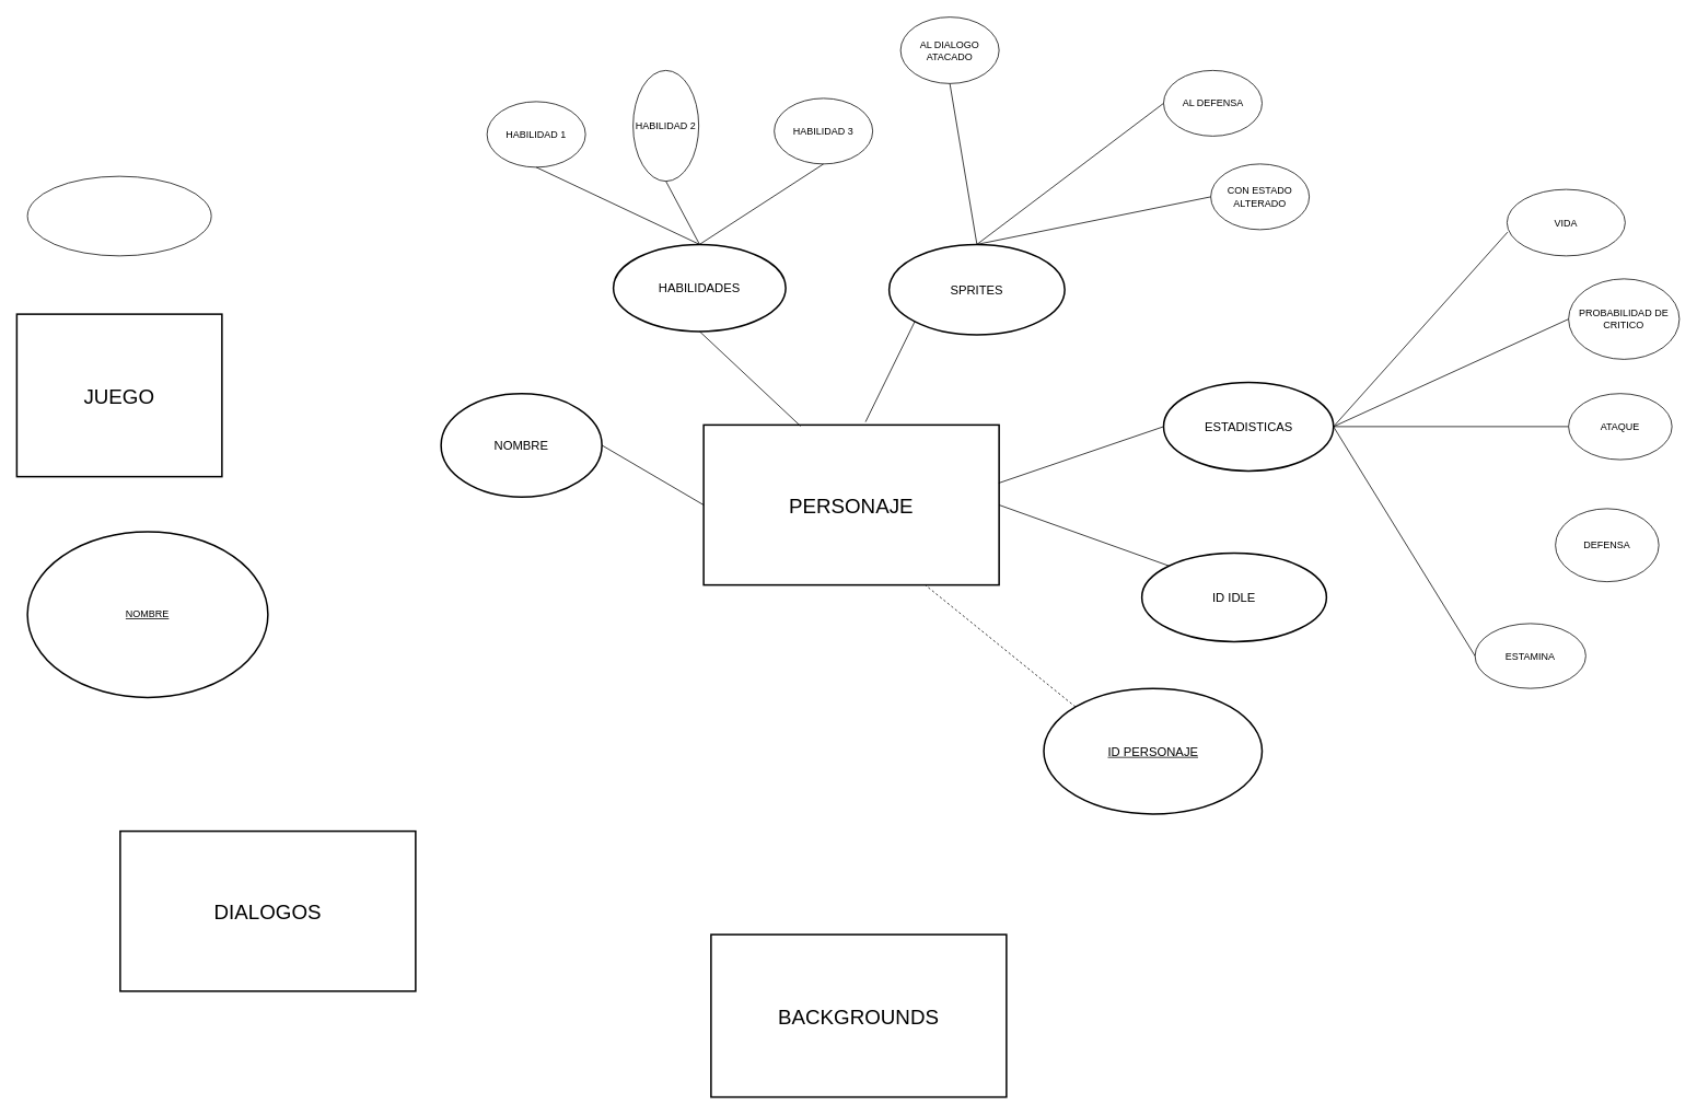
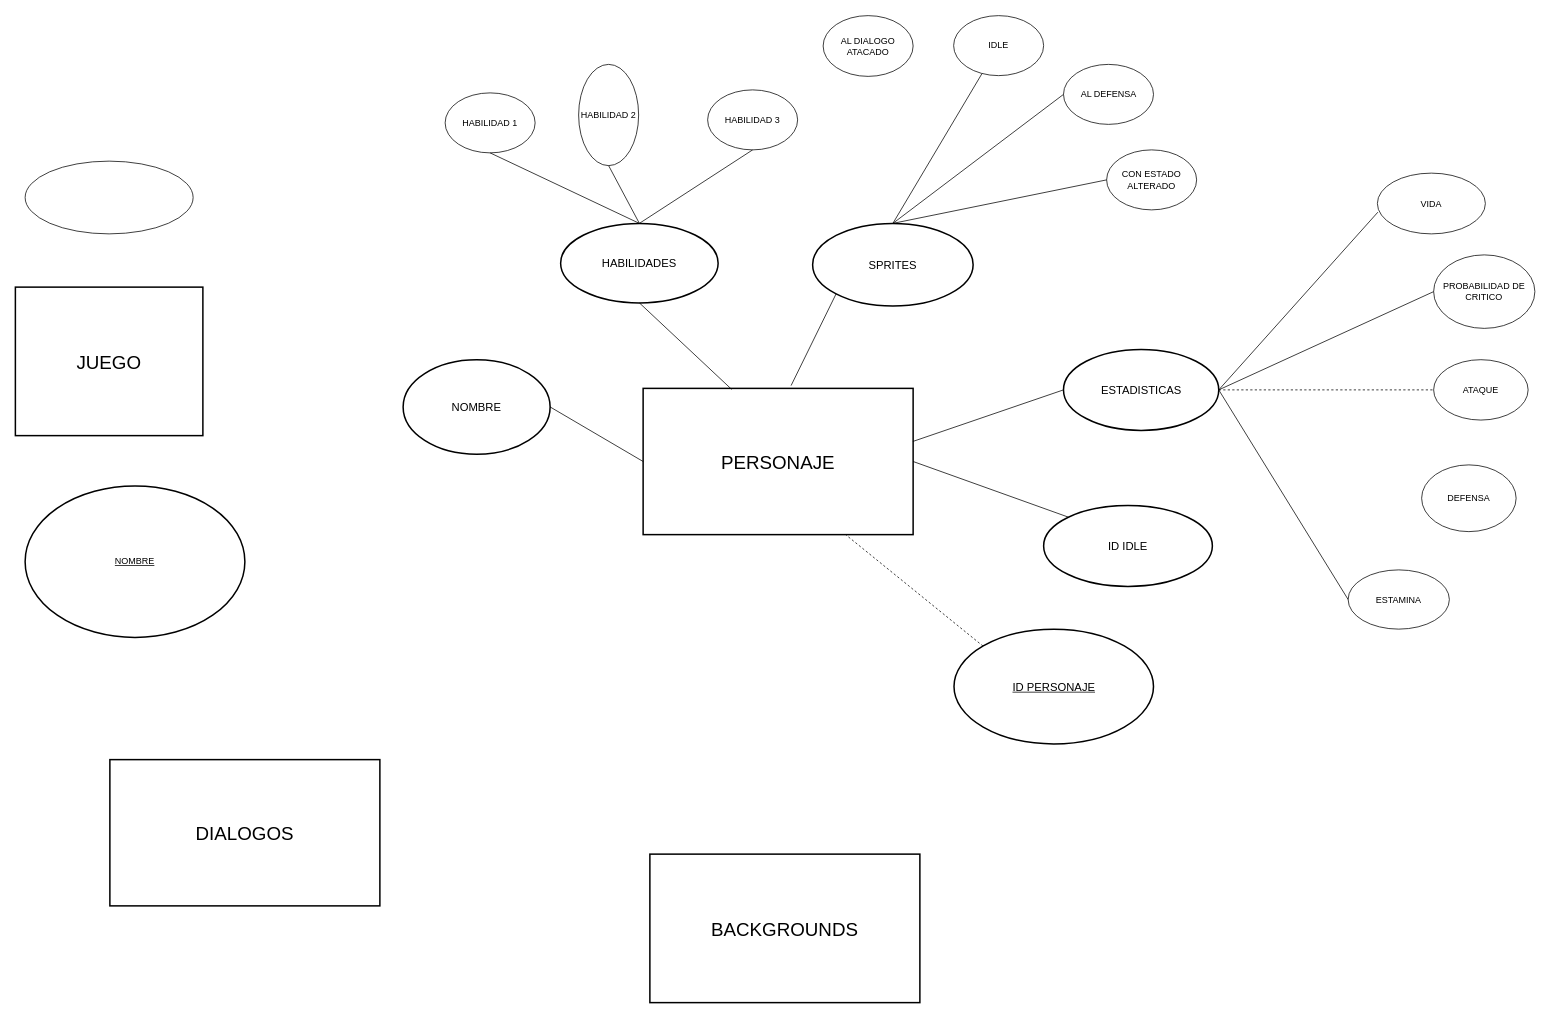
  <mxCell id="0" />
  <mxCell id="1" parent="0" />
  <mxCell id="2" value="&lt;p style=&quot;font-size: 25px;&quot; align=&quot;center&quot;&gt;JUEGO&lt;/p&gt;" style="rounded=0;whiteSpace=wrap;html=1;align=center;strokeWidth=2;" vertex="1" parent="1"><mxGeometry x="20" y="382" width="250" height="198" as="geometry" /></mxCell>
  <mxCell id="3" value="&lt;p&gt;&lt;font style=&quot;font-size: 25px;&quot;&gt;PERSONAJE&lt;/font&gt;&lt;/p&gt;" style="rounded=0;whiteSpace=wrap;html=1;strokeWidth=2;" vertex="1" parent="1"><mxGeometry x="857" y="517" width="360" height="195" as="geometry" /></mxCell>
  <mxCell id="4" value="&lt;p&gt;&lt;font style=&quot;font-size: 25px;&quot;&gt;DIALOGOS&lt;/font&gt;&lt;/p&gt;" style="rounded=0;whiteSpace=wrap;html=1;strokeWidth=2;" vertex="1" parent="1"><mxGeometry x="146" y="1012" width="360" height="195" as="geometry" /></mxCell>
- <mxCell id="5" value="" style="endArrow=none;html=1;rounded=0;entryX=0;entryY=0.5;entryDx=0;entryDy=0;strokeWidth=1;exitX=1;exitY=0.5;exitDx=0;exitDy=0;" edge="1" parent="1" source="8" target="12"><mxGeometry width="50" height="50" relative="1" as="geometry"><mxPoint x="213" y="804" as="sourcePoint" /><mxPoint x="646" y="805" as="targetPoint" /></mxGeometry></mxCell>
+ <mxCell id="5" value="" style="endArrow=none;html=1;rounded=0;entryX=0;entryY=0.5;entryDx=0;entryDy=0;strokeWidth=1;exitX=1;exitY=0.5;exitDx=0;exitDy=0;dashed=1;" edge="1" parent="1" source="8" target="12"><mxGeometry width="50" height="50" relative="1" as="geometry"><mxPoint x="213" y="804" as="sourcePoint" /><mxPoint x="646" y="805" as="targetPoint" /></mxGeometry></mxCell>
  <mxCell id="6" value="&lt;font style=&quot;font-size: 15px;&quot;&gt;ID IDLE&lt;/font&gt;" style="ellipse;whiteSpace=wrap;html=1;strokeWidth=2;" vertex="1" parent="1"><mxGeometry x="1391" y="673" width="225" height="108" as="geometry" /></mxCell>
  <mxCell id="7" value="&lt;font style=&quot;font-size: 15px;&quot;&gt;HABILIDADES&lt;/font&gt;" style="ellipse;whiteSpace=wrap;html=1;strokeWidth=2;" vertex="1" parent="1"><mxGeometry x="747" y="297" width="210" height="106" as="geometry" /></mxCell>
  <mxCell id="8" value="&lt;font style=&quot;font-size: 15px;&quot;&gt;ESTADISTICAS&lt;/font&gt;" style="ellipse;whiteSpace=wrap;html=1;strokeWidth=2;" vertex="1" parent="1"><mxGeometry x="1417.5" y="465" width="207" height="108" as="geometry" /></mxCell>
  <mxCell id="9" value="&lt;font style=&quot;font-size: 15px;&quot;&gt;SPRITES&lt;/font&gt;" style="ellipse;whiteSpace=wrap;html=1;strokeWidth=2;" vertex="1" parent="1"><mxGeometry x="1083" y="297" width="214" height="110" as="geometry" /></mxCell>
  <mxCell id="10" value="VIDA" style="ellipse;whiteSpace=wrap;html=1;" vertex="1" parent="1"><mxGeometry x="1836" y="230" width="144" height="81" as="geometry" /></mxCell>
  <mxCell id="11" value="ESTAMINA" style="ellipse;whiteSpace=wrap;html=1;" vertex="1" parent="1"><mxGeometry x="1797" y="759" width="135" height="79" as="geometry" /></mxCell>
  <mxCell id="12" value="ATAQUE" style="ellipse;whiteSpace=wrap;html=1;" vertex="1" parent="1"><mxGeometry x="1911" y="478.75" width="126" height="80.5" as="geometry" /></mxCell>
  <mxCell id="13" value="DEFENSA" style="ellipse;whiteSpace=wrap;html=1;" vertex="1" parent="1"><mxGeometry x="1895" y="619" width="126" height="89" as="geometry" /></mxCell>
  <mxCell id="14" value="PROBABILIDAD DE CRITICO" style="ellipse;whiteSpace=wrap;html=1;" vertex="1" parent="1"><mxGeometry x="1911" y="339" width="135" height="98" as="geometry" /></mxCell>
  <mxCell id="15" style="edgeStyle=orthogonalEdgeStyle;rounded=0;orthogonalLoop=1;jettySize=auto;html=1;exitX=0.5;exitY=1;exitDx=0;exitDy=0;" edge="1" parent="1" source="12" target="12"><mxGeometry relative="1" as="geometry" /></mxCell>
+ <mxCell id="16" value="IDLE" style="ellipse;whiteSpace=wrap;html=1;" vertex="1" parent="1"><mxGeometry x="1271" y="20" width="120" height="80" as="geometry" /></mxCell>
  <mxCell id="17" value="AL DEFENSA" style="ellipse;whiteSpace=wrap;html=1;" vertex="1" parent="1"><mxGeometry x="1417.5" y="85" width="120" height="80" as="geometry" /></mxCell>
  <mxCell id="18" value="AL DIALOGO ATACADO" style="ellipse;whiteSpace=wrap;html=1;" vertex="1" parent="1"><mxGeometry x="1097" y="20" width="120" height="81" as="geometry" /></mxCell>
  <mxCell id="19" value="CON ESTADO ALTERADO" style="ellipse;whiteSpace=wrap;html=1;" vertex="1" parent="1"><mxGeometry x="1475" y="199" width="120" height="80" as="geometry" /></mxCell>
  <mxCell id="20" value="" style="endArrow=none;html=1;rounded=0;exitX=0;exitY=1;exitDx=0;exitDy=0;entryX=0.548;entryY=-0.019;entryDx=0;entryDy=0;entryPerimeter=0;" edge="1" parent="1" source="9" target="3"><mxGeometry width="50" height="50" relative="1" as="geometry"><mxPoint x="1190" y="657" as="sourcePoint" /><mxPoint x="1240" y="607" as="targetPoint" /></mxGeometry></mxCell>
  <mxCell id="21" value="" style="endArrow=none;html=1;rounded=0;exitX=0.328;exitY=0.007;exitDx=0;exitDy=0;exitPerimeter=0;entryX=0.5;entryY=1;entryDx=0;entryDy=0;" edge="1" parent="1" source="3" target="7"><mxGeometry width="50" height="50" relative="1" as="geometry"><mxPoint x="1190" y="657" as="sourcePoint" /><mxPoint x="1240" y="607" as="targetPoint" /></mxGeometry></mxCell>
  <mxCell id="22" value="HABILIDAD 1" style="ellipse;whiteSpace=wrap;html=1;" vertex="1" parent="1"><mxGeometry x="593" y="123" width="120" height="80" as="geometry" /></mxCell>
  <mxCell id="23" value="&lt;div&gt;HABILIDAD 2&lt;/div&gt;" style="ellipse;whiteSpace=wrap;html=1;" vertex="1" parent="1"><mxGeometry x="771" y="85" width="80" height="135" as="geometry" /></mxCell>
  <mxCell id="24" value="&lt;div&gt;HABILIDAD 3&lt;/div&gt;" style="ellipse;whiteSpace=wrap;html=1;" vertex="1" parent="1"><mxGeometry x="943" y="119" width="120" height="80" as="geometry" /></mxCell>
  <mxCell id="25" value="&lt;font style=&quot;font-size: 25px;&quot;&gt;BACKGROUNDS&lt;/font&gt;" style="rounded=0;whiteSpace=wrap;html=1;strokeWidth=2;" vertex="1" parent="1"><mxGeometry x="866" y="1138" width="360" height="198" as="geometry" /></mxCell>
  <mxCell id="26" value="" style="endArrow=none;html=1;rounded=0;exitX=0;exitY=0;exitDx=0;exitDy=0;entryX=1;entryY=0.5;entryDx=0;entryDy=0;" edge="1" parent="1" source="6" target="3"><mxGeometry width="50" height="50" relative="1" as="geometry"><mxPoint x="1190" y="747" as="sourcePoint" /><mxPoint x="1240" y="697" as="targetPoint" /></mxGeometry></mxCell>
  <mxCell id="27" value="" style="endArrow=none;html=1;rounded=0;entryX=0.999;entryY=0.363;entryDx=0;entryDy=0;entryPerimeter=0;exitX=0;exitY=0.5;exitDx=0;exitDy=0;" edge="1" parent="1" source="8" target="3"><mxGeometry width="50" height="50" relative="1" as="geometry"><mxPoint x="1298" y="579" as="sourcePoint" /><mxPoint x="1240" y="697" as="targetPoint" /></mxGeometry></mxCell>
  <mxCell id="28" value="" style="endArrow=none;html=1;rounded=0;entryX=1;entryY=0.5;entryDx=0;entryDy=0;exitX=0.005;exitY=0.642;exitDx=0;exitDy=0;exitPerimeter=0;" edge="1" parent="1" source="10" target="8"><mxGeometry width="50" height="50" relative="1" as="geometry"><mxPoint x="1190" y="747" as="sourcePoint" /><mxPoint x="1240" y="697" as="targetPoint" /></mxGeometry></mxCell>
  <mxCell id="29" value="" style="endArrow=none;html=1;rounded=0;entryX=1;entryY=0.5;entryDx=0;entryDy=0;exitX=0;exitY=0.5;exitDx=0;exitDy=0;" edge="1" parent="1" source="11" target="8"><mxGeometry relative="1" as="geometry"><mxPoint x="1037" y="778" as="sourcePoint" /><mxPoint x="1197" y="778" as="targetPoint" /></mxGeometry></mxCell>
  <mxCell id="30" value="" style="endArrow=none;html=1;rounded=0;entryX=1;entryY=0.5;entryDx=0;entryDy=0;exitX=0;exitY=0.5;exitDx=0;exitDy=0;" edge="1" parent="1" source="14" target="8"><mxGeometry relative="1" as="geometry"><mxPoint x="1037" y="778" as="sourcePoint" /><mxPoint x="1197" y="778" as="targetPoint" /></mxGeometry></mxCell>
+ <mxCell id="31" value="" style="endArrow=none;html=1;rounded=0;entryX=0.5;entryY=0;entryDx=0;entryDy=0;" edge="1" parent="1" source="16" target="9"><mxGeometry relative="1" as="geometry"><mxPoint x="1037" y="535" as="sourcePoint" /><mxPoint x="1197" y="535" as="targetPoint" /></mxGeometry></mxCell>
  <mxCell id="32" value="" style="endArrow=none;html=1;rounded=0;entryX=0.5;entryY=0;entryDx=0;entryDy=0;exitX=0;exitY=0.5;exitDx=0;exitDy=0;" edge="1" parent="1" source="19" target="9"><mxGeometry relative="1" as="geometry"><mxPoint x="1037" y="535" as="sourcePoint" /><mxPoint x="1197" y="535" as="targetPoint" /></mxGeometry></mxCell>
  <mxCell id="33" style="edgeStyle=orthogonalEdgeStyle;rounded=0;orthogonalLoop=1;jettySize=auto;html=1;exitX=0.5;exitY=1;exitDx=0;exitDy=0;" edge="1" parent="1" source="19" target="19"><mxGeometry relative="1" as="geometry" /></mxCell>
  <mxCell id="34" value="" style="endArrow=none;html=1;rounded=0;entryX=0.5;entryY=0;entryDx=0;entryDy=0;exitX=0;exitY=0.5;exitDx=0;exitDy=0;" edge="1" parent="1" source="17" target="9"><mxGeometry relative="1" as="geometry"><mxPoint x="1037" y="535" as="sourcePoint" /><mxPoint x="1197" y="535" as="targetPoint" /></mxGeometry></mxCell>
- <mxCell id="35" value="" style="endArrow=none;html=1;rounded=0;entryX=0.5;entryY=1;entryDx=0;entryDy=0;exitX=0.5;exitY=0;exitDx=0;exitDy=0;" edge="1" parent="1" source="9" target="18"><mxGeometry relative="1" as="geometry"><mxPoint x="1325" y="373" as="sourcePoint" /><mxPoint x="1197" y="535" as="targetPoint" /></mxGeometry></mxCell>
  <mxCell id="36" value="" style="endArrow=none;html=1;rounded=0;entryX=0.5;entryY=1;entryDx=0;entryDy=0;exitX=0.5;exitY=0;exitDx=0;exitDy=0;" edge="1" parent="1" source="7" target="22"><mxGeometry relative="1" as="geometry"><mxPoint x="1041" y="535" as="sourcePoint" /><mxPoint x="1201" y="535" as="targetPoint" /></mxGeometry></mxCell>
  <mxCell id="37" value="" style="endArrow=none;html=1;rounded=0;entryX=0.5;entryY=1;entryDx=0;entryDy=0;exitX=0.5;exitY=0;exitDx=0;exitDy=0;" edge="1" parent="1" source="7" target="23"><mxGeometry relative="1" as="geometry"><mxPoint x="1041" y="535" as="sourcePoint" /><mxPoint x="1201" y="535" as="targetPoint" /></mxGeometry></mxCell>
  <mxCell id="38" value="" style="endArrow=none;html=1;rounded=0;entryX=0.5;entryY=1;entryDx=0;entryDy=0;exitX=0.5;exitY=0;exitDx=0;exitDy=0;" edge="1" parent="1" source="7" target="24"><mxGeometry relative="1" as="geometry"><mxPoint x="1041" y="535" as="sourcePoint" /><mxPoint x="1201" y="535" as="targetPoint" /></mxGeometry></mxCell>
  <mxCell id="39" style="edgeStyle=orthogonalEdgeStyle;rounded=0;orthogonalLoop=1;jettySize=auto;html=1;exitX=0.5;exitY=1;exitDx=0;exitDy=0;" edge="1" parent="1" source="19" target="19"><mxGeometry relative="1" as="geometry" /></mxCell>
  <mxCell id="40" value="" style="ellipse;whiteSpace=wrap;html=1;align=center;" vertex="1" parent="1"><mxGeometry x="33" y="214" width="224" height="97" as="geometry" /></mxCell>
  <mxCell id="41" value="&lt;font style=&quot;font-size: 15px;&quot;&gt;NOMBRE&lt;/font&gt;" style="ellipse;whiteSpace=wrap;html=1;align=center;strokeWidth=2;" vertex="1" parent="1"><mxGeometry x="537" y="478.75" width="196" height="126" as="geometry" /></mxCell>
  <mxCell id="42" value="" style="endArrow=none;html=1;rounded=0;entryX=0.75;entryY=1;entryDx=0;entryDy=0;exitX=0;exitY=0;exitDx=0;exitDy=0;dashed=1;" edge="1" parent="1" source="45" target="3"><mxGeometry relative="1" as="geometry"><mxPoint x="915" y="633" as="sourcePoint" /><mxPoint x="1075" y="633" as="targetPoint" /></mxGeometry></mxCell>
  <mxCell id="43" value="" style="endArrow=none;html=1;rounded=0;entryX=0;entryY=0.5;entryDx=0;entryDy=0;exitX=1;exitY=0.5;exitDx=0;exitDy=0;" edge="1" parent="1" source="41" target="3"><mxGeometry relative="1" as="geometry"><mxPoint x="915" y="633" as="sourcePoint" /><mxPoint x="1075" y="633" as="targetPoint" /></mxGeometry></mxCell>
  <mxCell id="44" style="edgeStyle=orthogonalEdgeStyle;rounded=0;orthogonalLoop=1;jettySize=auto;html=1;exitX=0.5;exitY=1;exitDx=0;exitDy=0;" edge="1" parent="1" source="17" target="17"><mxGeometry relative="1" as="geometry" /></mxCell>
  <mxCell id="45" value="&lt;font style=&quot;font-size: 15px;&quot;&gt;ID PERSONAJE&lt;/font&gt;" style="ellipse;whiteSpace=wrap;html=1;align=center;fontStyle=4;strokeWidth=2;" vertex="1" parent="1"><mxGeometry x="1271.5" y="838" width="266" height="153" as="geometry" /></mxCell>
  <mxCell id="46" value="NOMBRE" style="ellipse;whiteSpace=wrap;html=1;align=center;fontStyle=4;strokeWidth=2;" vertex="1" parent="1"><mxGeometry x="33" y="647" width="293" height="202" as="geometry" /></mxCell>
